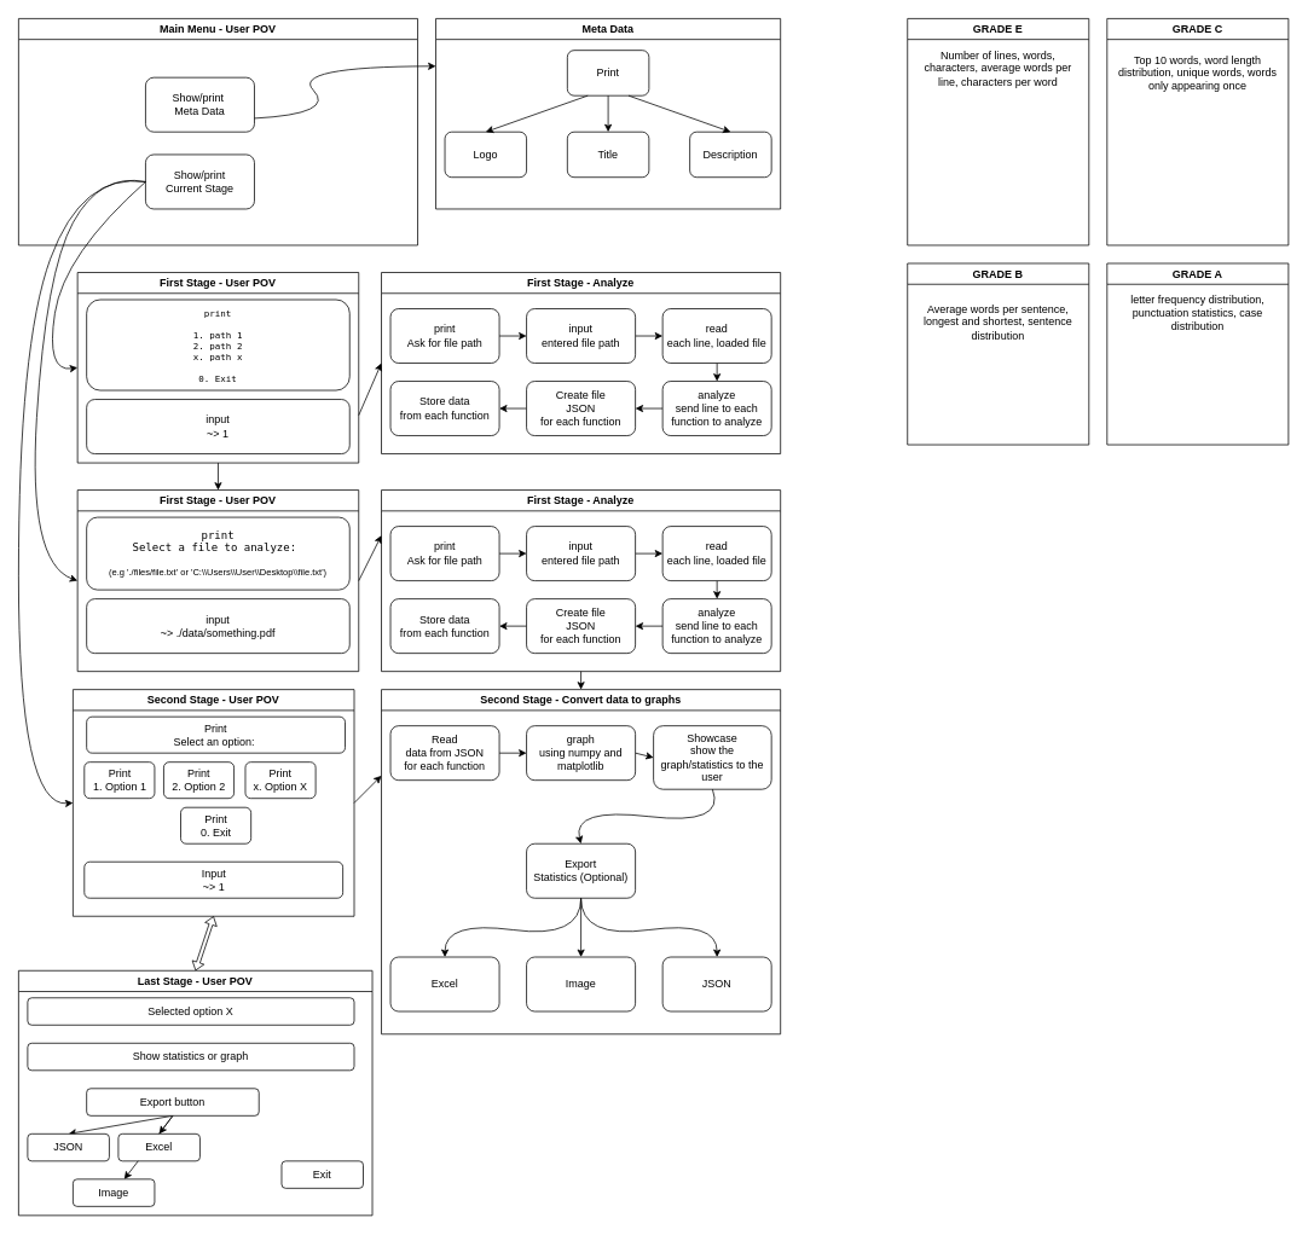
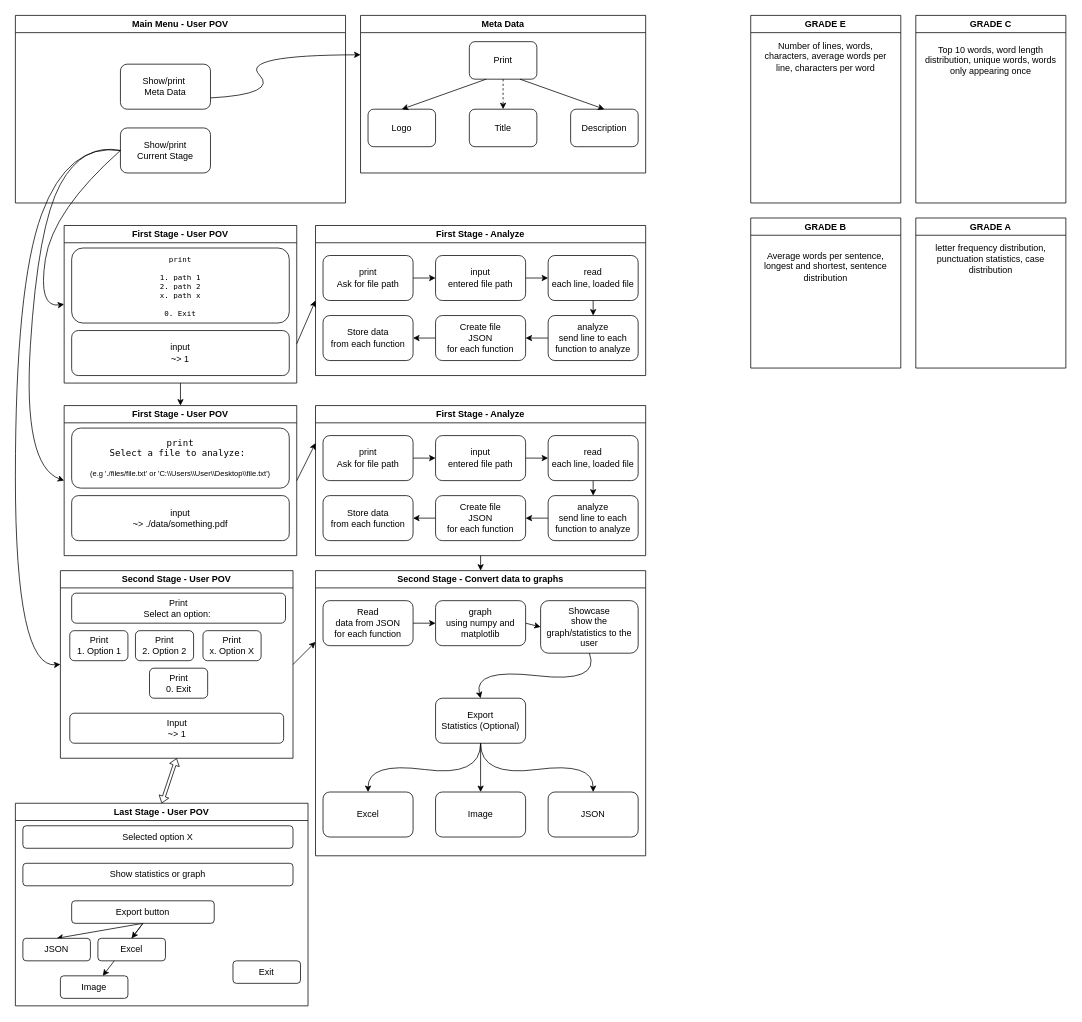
  <mxCell id="0" />
  <mxCell id="1" parent="0" />
  <mxCell id="2" value="Main Menu - User POV" style="swimlane;whiteSpace=wrap;html=1;startSize=23;" parent="1" vertex="1"><mxGeometry x="20" y="20" width="440" height="250" as="geometry" /></mxCell>
  <mxCell id="3" value="&lt;div&gt;Show/print&lt;/div&gt;Current Stage" style="rounded=1;whiteSpace=wrap;html=1;" parent="2" vertex="1"><mxGeometry x="140" y="150" width="120" height="60" as="geometry" /></mxCell>
  <mxCell id="4" value="Show/print&lt;span style=&quot;color: rgb(63, 63, 63); background-color: transparent;&quot;&gt;&amp;nbsp;&lt;/span&gt;&lt;div&gt;&lt;div&gt;Meta Data&lt;/div&gt;&lt;/div&gt;" style="rounded=1;whiteSpace=wrap;html=1;" parent="2" vertex="1"><mxGeometry x="140" y="65" width="120" height="60" as="geometry" /></mxCell>
  <mxCell id="5" value="Meta Data" style="swimlane;whiteSpace=wrap;html=1;" parent="1" vertex="1"><mxGeometry x="480" y="20" width="380" height="210" as="geometry" /></mxCell>
  <mxCell id="6" value="Print" style="rounded=1;whiteSpace=wrap;html=1;" parent="5" vertex="1"><mxGeometry x="145" y="35" width="90" height="50" as="geometry" /></mxCell>
  <mxCell id="7" value="Title" style="rounded=1;whiteSpace=wrap;html=1;" parent="5" vertex="1"><mxGeometry x="145" y="125" width="90" height="50" as="geometry" /></mxCell>
  <mxCell id="8" value="Logo" style="rounded=1;whiteSpace=wrap;html=1;" parent="5" vertex="1"><mxGeometry x="10" y="125" width="90" height="50" as="geometry" /></mxCell>
  <mxCell id="9" value="Description" style="rounded=1;whiteSpace=wrap;html=1;" parent="5" vertex="1"><mxGeometry x="280" y="125" width="90" height="50" as="geometry" /></mxCell>
- <mxCell id="10" style="edgeStyle=none;html=1;exitX=0.5;exitY=1;exitDx=0;exitDy=0;entryX=0.5;entryY=0;entryDx=0;entryDy=0;" parent="5" source="6" target="7" edge="1"><mxGeometry relative="1" as="geometry" /></mxCell>
+ <mxCell id="10" style="edgeStyle=none;html=1;exitX=0.5;exitY=1;exitDx=0;exitDy=0;entryX=0.5;entryY=0;entryDx=0;entryDy=0;dashed=1;" parent="5" source="6" target="7" edge="1"><mxGeometry relative="1" as="geometry" /></mxCell>
  <mxCell id="11" style="edgeStyle=none;html=1;exitX=0.25;exitY=1;exitDx=0;exitDy=0;entryX=0.5;entryY=0;entryDx=0;entryDy=0;" parent="5" source="6" target="8" edge="1"><mxGeometry relative="1" as="geometry" /></mxCell>
  <mxCell id="12" style="edgeStyle=none;html=1;exitX=0.75;exitY=1;exitDx=0;exitDy=0;entryX=0.5;entryY=0;entryDx=0;entryDy=0;" parent="5" source="6" target="9" edge="1"><mxGeometry relative="1" as="geometry" /></mxCell>
  <mxCell id="13" style="edgeStyle=none;html=1;exitX=0.5;exitY=1;exitDx=0;exitDy=0;entryX=0.5;entryY=0;entryDx=0;entryDy=0;" parent="1" source="14" target="26" edge="1"><mxGeometry relative="1" as="geometry" /></mxCell>
  <mxCell id="14" value="First Stage - Analyze" style="swimlane;whiteSpace=wrap;html=1;" parent="1" vertex="1"><mxGeometry x="420" y="540" width="440" height="200" as="geometry" /></mxCell>
  <mxCell id="15" style="edgeStyle=none;html=1;exitX=1;exitY=0.5;exitDx=0;exitDy=0;entryX=0;entryY=0.5;entryDx=0;entryDy=0;" parent="14" source="16" target="18" edge="1"><mxGeometry relative="1" as="geometry" /></mxCell>
  <mxCell id="16" value="print&lt;div&gt;Ask for file path&lt;/div&gt;" style="rounded=1;whiteSpace=wrap;html=1;" parent="14" vertex="1"><mxGeometry x="10" y="40" width="120" height="60" as="geometry" /></mxCell>
  <mxCell id="17" style="edgeStyle=none;html=1;exitX=1;exitY=0.5;exitDx=0;exitDy=0;entryX=0;entryY=0.5;entryDx=0;entryDy=0;" parent="14" source="18" target="20" edge="1"><mxGeometry relative="1" as="geometry" /></mxCell>
  <mxCell id="18" value="input&lt;br&gt;&lt;div&gt;entered file path&lt;/div&gt;" style="rounded=1;whiteSpace=wrap;html=1;" parent="14" vertex="1"><mxGeometry x="160" y="40" width="120" height="60" as="geometry" /></mxCell>
  <mxCell id="19" style="edgeStyle=none;html=1;exitX=0.5;exitY=1;exitDx=0;exitDy=0;entryX=0.5;entryY=0;entryDx=0;entryDy=0;" parent="14" source="20" target="22" edge="1"><mxGeometry relative="1" as="geometry"><mxPoint x="460" y="70" as="targetPoint" /></mxGeometry></mxCell>
  <mxCell id="20" value="read&lt;br&gt;&lt;div&gt;each line, loaded file&lt;/div&gt;" style="rounded=1;whiteSpace=wrap;html=1;" parent="14" vertex="1"><mxGeometry x="310" y="40" width="120" height="60" as="geometry" /></mxCell>
  <mxCell id="21" style="edgeStyle=none;html=1;exitX=0;exitY=0.5;exitDx=0;exitDy=0;entryX=1;entryY=0.5;entryDx=0;entryDy=0;" parent="14" source="22" target="24" edge="1"><mxGeometry relative="1" as="geometry" /></mxCell>
  <mxCell id="22" value="analyze&lt;div&gt;send line to each function to analyze&lt;/div&gt;" style="rounded=1;whiteSpace=wrap;html=1;" parent="14" vertex="1"><mxGeometry x="310" y="120" width="120" height="60" as="geometry" /></mxCell>
  <mxCell id="23" style="edgeStyle=none;html=1;exitX=0;exitY=0.5;exitDx=0;exitDy=0;entryX=1;entryY=0.5;entryDx=0;entryDy=0;" parent="14" source="24" target="25" edge="1"><mxGeometry relative="1" as="geometry" /></mxCell>
  <mxCell id="24" value="Create file&lt;div&gt;JSON&lt;/div&gt;&lt;div&gt;for each function&lt;/div&gt;" style="rounded=1;whiteSpace=wrap;html=1;" parent="14" vertex="1"><mxGeometry x="160" y="120" width="120" height="60" as="geometry" /></mxCell>
  <mxCell id="25" value="Store data&lt;div&gt;from each function&lt;/div&gt;" style="rounded=1;whiteSpace=wrap;html=1;" parent="14" vertex="1"><mxGeometry x="10" y="120" width="120" height="60" as="geometry" /></mxCell>
  <mxCell id="26" value="Second Stage - Convert data to graphs" style="swimlane;whiteSpace=wrap;html=1;" parent="1" vertex="1"><mxGeometry x="420" y="760" width="440" height="380" as="geometry" /></mxCell>
  <mxCell id="27" style="edgeStyle=none;html=1;exitX=1;exitY=0.5;exitDx=0;exitDy=0;entryX=0;entryY=0.5;entryDx=0;entryDy=0;" parent="26" source="28" target="30" edge="1"><mxGeometry relative="1" as="geometry" /></mxCell>
  <mxCell id="28" value="Read&lt;div&gt;data from JSON&lt;/div&gt;&lt;div&gt;for each function&lt;/div&gt;" style="rounded=1;whiteSpace=wrap;html=1;" parent="26" vertex="1"><mxGeometry x="10" y="40" width="120" height="60" as="geometry" /></mxCell>
  <mxCell id="29" style="edgeStyle=none;html=1;exitX=1;exitY=0.5;exitDx=0;exitDy=0;entryX=0;entryY=0.5;entryDx=0;entryDy=0;" parent="26" source="30" target="38" edge="1"><mxGeometry relative="1" as="geometry" /></mxCell>
  <mxCell id="30" value="graph&lt;div&gt;using numpy and matplotlib&lt;/div&gt;" style="rounded=1;whiteSpace=wrap;html=1;" parent="26" vertex="1"><mxGeometry x="160" y="40" width="120" height="60" as="geometry" /></mxCell>
  <mxCell id="31" style="edgeStyle=none;html=1;exitX=0.5;exitY=1;exitDx=0;exitDy=0;entryX=0.5;entryY=0;entryDx=0;entryDy=0;" parent="26" source="32" target="34" edge="1"><mxGeometry relative="1" as="geometry" /></mxCell>
  <mxCell id="32" value="Export&lt;div&gt;Statistics (Optional)&lt;/div&gt;" style="rounded=1;whiteSpace=wrap;html=1;" parent="26" vertex="1"><mxGeometry x="160" y="170" width="120" height="60" as="geometry" /></mxCell>
  <mxCell id="33" value="JSON" style="rounded=1;whiteSpace=wrap;html=1;" parent="26" vertex="1"><mxGeometry x="310" y="295" width="120" height="60" as="geometry" /></mxCell>
  <mxCell id="34" value="Image" style="rounded=1;whiteSpace=wrap;html=1;" parent="26" vertex="1"><mxGeometry x="160" y="295" width="120" height="60" as="geometry" /></mxCell>
  <mxCell id="35" value="Excel" style="rounded=1;whiteSpace=wrap;html=1;" parent="26" vertex="1"><mxGeometry x="10" y="295" width="120" height="60" as="geometry" /></mxCell>
  <mxCell id="36" value="" style="curved=1;endArrow=classic;html=1;exitX=0.5;exitY=1;exitDx=0;exitDy=0;entryX=0.5;entryY=0;entryDx=0;entryDy=0;" parent="26" source="32" target="35" edge="1"><mxGeometry width="50" height="50" relative="1" as="geometry"><mxPoint x="50" y="275" as="sourcePoint" /><mxPoint x="100" y="225" as="targetPoint" /><Array as="points"><mxPoint x="220" y="275" /><mxPoint x="70" y="255" /></Array></mxGeometry></mxCell>
  <mxCell id="37" value="" style="curved=1;endArrow=classic;html=1;exitX=0.5;exitY=1;exitDx=0;exitDy=0;entryX=0.5;entryY=0;entryDx=0;entryDy=0;" parent="26" source="32" target="33" edge="1"><mxGeometry width="50" height="50" relative="1" as="geometry"><mxPoint x="230" y="240" as="sourcePoint" /><mxPoint x="80" y="305" as="targetPoint" /><Array as="points"><mxPoint x="220" y="275" /><mxPoint x="370" y="255" /></Array></mxGeometry></mxCell>
  <mxCell id="38" value="Showcase&lt;div&gt;show the graph/statistics to the user&lt;/div&gt;" style="rounded=1;whiteSpace=wrap;html=1;" parent="26" vertex="1"><mxGeometry x="300" y="40" width="130" height="70" as="geometry" /></mxCell>
  <mxCell id="39" value="" style="curved=1;endArrow=classic;html=1;exitX=0.5;exitY=1;exitDx=0;exitDy=0;entryX=0.5;entryY=0;entryDx=0;entryDy=0;" parent="26" source="38" target="32" edge="1"><mxGeometry width="50" height="50" relative="1" as="geometry"><mxPoint x="365" y="50" as="sourcePoint" /><mxPoint x="260" y="90" as="targetPoint" /><Array as="points"><mxPoint x="380" y="150" /><mxPoint x="210" y="130" /></Array></mxGeometry></mxCell>
  <mxCell id="40" value="" style="curved=1;endArrow=classic;html=1;exitX=1;exitY=0.75;exitDx=0;exitDy=0;entryX=0;entryY=0.25;entryDx=0;entryDy=0;" parent="1" source="4" target="5" edge="1"><mxGeometry width="50" height="50" relative="1" as="geometry"><mxPoint x="320" y="140" as="sourcePoint" /><mxPoint x="370" y="90" as="targetPoint" /><Array as="points"><mxPoint x="370" y="125" /><mxPoint x="320" y="73" /></Array></mxGeometry></mxCell>
  <mxCell id="41" style="edgeStyle=none;html=1;exitX=1;exitY=0.5;exitDx=0;exitDy=0;entryX=0;entryY=0.25;entryDx=0;entryDy=0;" parent="1" source="42" target="14" edge="1"><mxGeometry relative="1" as="geometry" /></mxCell>
  <mxCell id="42" value="First Stage - User POV" style="swimlane;whiteSpace=wrap;html=1;" parent="1" vertex="1"><mxGeometry x="85" y="540" width="310" height="200" as="geometry" /></mxCell>
  <mxCell id="43" value="&lt;pre&gt;print&lt;br/&gt;Select a file to analyze: &lt;/pre&gt;&lt;pre&gt;&lt;p data-pm-slice=&quot;0 0 []&quot;&gt;&lt;span style=&quot;background-color: transparent; font-family: Helvetica; white-space: normal; font-size: 10px;&quot;&gt;(e.g './files/file.txt' or 'C:\\Users\\User\\Desktop\\file.txt')&lt;/span&gt;&lt;/p&gt;&lt;/pre&gt;" style="rounded=1;whiteSpace=wrap;html=1;" parent="42" vertex="1"><mxGeometry x="10" y="30" width="290" height="80" as="geometry" /></mxCell>
  <mxCell id="44" value="&lt;div&gt;input&lt;/div&gt;&lt;div&gt;~&amp;gt; ./data/something.pdf&lt;/div&gt;" style="rounded=1;whiteSpace=wrap;html=1;" parent="42" vertex="1"><mxGeometry x="10" y="120" width="290" height="60" as="geometry" /></mxCell>
  <mxCell id="45" style="edgeStyle=none;html=1;exitX=1;exitY=0.5;exitDx=0;exitDy=0;entryX=0;entryY=0.25;entryDx=0;entryDy=0;" parent="1" source="46" target="26" edge="1"><mxGeometry relative="1" as="geometry" /></mxCell>
  <mxCell id="46" value="Second Stage - User POV" style="swimlane;whiteSpace=wrap;html=1;" parent="1" vertex="1"><mxGeometry x="80" y="760" width="310" height="250" as="geometry" /></mxCell>
  <mxCell id="47" value="Print&lt;div&gt;Select an option:&amp;nbsp;&lt;/div&gt;" style="rounded=1;whiteSpace=wrap;html=1;" parent="46" vertex="1"><mxGeometry x="15" y="30" width="285" height="40" as="geometry" /></mxCell>
  <mxCell id="48" value="Print&lt;div&gt;1. Option 1&lt;/div&gt;" style="rounded=1;whiteSpace=wrap;html=1;" parent="46" vertex="1"><mxGeometry x="12.5" y="80" width="77.5" height="40" as="geometry" /></mxCell>
  <mxCell id="49" value="Print&lt;div&gt;2. Option 2&lt;/div&gt;" style="rounded=1;whiteSpace=wrap;html=1;" parent="46" vertex="1"><mxGeometry x="100" y="80" width="77.5" height="40" as="geometry" /></mxCell>
  <mxCell id="50" value="Print&lt;div&gt;x. Option X&lt;/div&gt;" style="rounded=1;whiteSpace=wrap;html=1;" parent="46" vertex="1"><mxGeometry x="190" y="80" width="77.5" height="40" as="geometry" /></mxCell>
  <mxCell id="51" value="Print&lt;div&gt;0. Exit&lt;/div&gt;" style="rounded=1;whiteSpace=wrap;html=1;" parent="46" vertex="1"><mxGeometry x="118.75" y="130" width="77.5" height="40" as="geometry" /></mxCell>
  <mxCell id="52" value="Input&lt;div&gt;~&amp;gt; 1&lt;/div&gt;" style="rounded=1;whiteSpace=wrap;html=1;" parent="46" vertex="1"><mxGeometry x="12.5" y="190" width="285" height="40" as="geometry" /></mxCell>
  <mxCell id="53" value="" style="curved=1;endArrow=classic;html=1;entryX=0;entryY=0.5;entryDx=0;entryDy=0;exitX=0;exitY=0.5;exitDx=0;exitDy=0;" parent="1" source="3" target="42" edge="1"><mxGeometry width="50" height="50" relative="1" as="geometry"><mxPoint x="230" y="280" as="sourcePoint" /><mxPoint x="120" y="220" as="targetPoint" /><Array as="points"><mxPoint x="110" y="190" /><mxPoint x="50" y="300" /><mxPoint x="30" y="620" /></Array></mxGeometry></mxCell>
  <mxCell id="54" value="" style="curved=1;endArrow=classic;html=1;exitX=0;exitY=0.5;exitDx=0;exitDy=0;entryX=0;entryY=0.5;entryDx=0;entryDy=0;" parent="1" source="3" target="46" edge="1"><mxGeometry width="50" height="50" relative="1" as="geometry"><mxPoint x="70" y="220" as="sourcePoint" /><mxPoint x="120" y="170" as="targetPoint" /><Array as="points"><mxPoint x="90" y="190" /><mxPoint x="20" y="380" /><mxPoint x="20" y="890" /></Array></mxGeometry></mxCell>
  <mxCell id="55" value="Last Stage - User POV" style="swimlane;whiteSpace=wrap;html=1;" parent="1" vertex="1"><mxGeometry x="20" y="1070" width="390" height="270" as="geometry" /></mxCell>
  <mxCell id="56" value="Selected option X" style="rounded=1;whiteSpace=wrap;html=1;" parent="55" vertex="1"><mxGeometry x="10" y="30" width="360" height="30" as="geometry" /></mxCell>
  <mxCell id="57" value="Show statistics or graph" style="rounded=1;whiteSpace=wrap;html=1;" parent="55" vertex="1"><mxGeometry x="10" y="80" width="360" height="30" as="geometry" /></mxCell>
  <mxCell id="58" style="edgeStyle=none;html=1;exitX=0.5;exitY=1;exitDx=0;exitDy=0;entryX=0.5;entryY=0;entryDx=0;entryDy=0;" parent="55" source="61" target="62" edge="1"><mxGeometry relative="1" as="geometry" /></mxCell>
  <mxCell id="59" style="edgeStyle=none;html=1;exitX=0.5;exitY=1;exitDx=0;exitDy=0;entryX=0.5;entryY=0;entryDx=0;entryDy=0;" parent="55" source="61" target="63" edge="1"><mxGeometry relative="1" as="geometry" /></mxCell>
  <mxCell id="60" style="edgeStyle=none;html=1;exitX=0.5;exitY=1;exitDx=0;exitDy=0;" parent="55" source="61" target="65" edge="1"><mxGeometry relative="1" as="geometry" /></mxCell>
  <mxCell id="61" value="Export button" style="rounded=1;whiteSpace=wrap;html=1;" parent="55" vertex="1"><mxGeometry x="75" y="130" width="190" height="30" as="geometry" /></mxCell>
  <mxCell id="62" value="JSON" style="rounded=1;whiteSpace=wrap;html=1;" parent="55" vertex="1"><mxGeometry x="10" y="180" width="90" height="30" as="geometry" /></mxCell>
  <mxCell id="63" value="Excel" style="rounded=1;whiteSpace=wrap;html=1;" parent="55" vertex="1"><mxGeometry x="110" y="180" width="90" height="30" as="geometry" /></mxCell>
  <mxCell id="64" value="Exit" style="rounded=1;whiteSpace=wrap;html=1;" parent="55" vertex="1"><mxGeometry x="290" y="210" width="90" height="30" as="geometry" /></mxCell>
  <mxCell id="65" value="Image" style="rounded=1;whiteSpace=wrap;html=1;" parent="55" vertex="1"><mxGeometry x="60" y="230" width="90" height="30" as="geometry" /></mxCell>
  <mxCell id="66" value="" style="shape=flexArrow;endArrow=classic;startArrow=classic;html=1;entryX=0.5;entryY=1;entryDx=0;entryDy=0;exitX=0.5;exitY=0;exitDx=0;exitDy=0;endWidth=8.548;endSize=2.67;width=4;startSize=2.67;startWidth=8.548;" parent="1" source="55" target="46" edge="1"><mxGeometry width="100" height="100" relative="1" as="geometry"><mxPoint x="190" y="1190" as="sourcePoint" /><mxPoint x="290" y="1090" as="targetPoint" /><Array as="points"><mxPoint x="235" y="1010" /></Array></mxGeometry></mxCell>
  <mxCell id="67" value="GRADE E" style="swimlane;" vertex="1" parent="1"><mxGeometry x="1000" y="20" width="200" height="250" as="geometry" /></mxCell>
  <mxCell id="68" value="Number of lines, words, characters, average words per line, characters per word" style="text;html=1;align=center;verticalAlign=middle;whiteSpace=wrap;rounded=0;" vertex="1" parent="67"><mxGeometry x="10" y="30" width="180" height="50" as="geometry" /></mxCell>
  <mxCell id="69" value="GRADE C" style="swimlane;startSize=23;" vertex="1" parent="1"><mxGeometry x="1220" y="20" width="200" height="250" as="geometry" /></mxCell>
  <mxCell id="70" value="Top 10 words, word length distribution, unique words, words only appearing once" style="text;html=1;align=center;verticalAlign=middle;whiteSpace=wrap;rounded=0;" vertex="1" parent="69"><mxGeometry x="10" y="35" width="180" height="50" as="geometry" /></mxCell>
  <mxCell id="71" value="GRADE B" style="swimlane;" vertex="1" parent="1"><mxGeometry x="1000" y="290" width="200" height="200" as="geometry" /></mxCell>
  <mxCell id="72" value="Average words per sentence, longest and shortest, sentence distribution" style="text;html=1;align=center;verticalAlign=middle;whiteSpace=wrap;rounded=0;" vertex="1" parent="71"><mxGeometry x="10" y="40" width="180" height="50" as="geometry" /></mxCell>
  <mxCell id="73" value="GRADE A" style="swimlane;" vertex="1" parent="1"><mxGeometry x="1220" y="290" width="200" height="200" as="geometry" /></mxCell>
  <mxCell id="74" value="letter frequency distribution, punctuation statistics, case distribution" style="text;html=1;align=center;verticalAlign=middle;whiteSpace=wrap;rounded=0;" vertex="1" parent="73"><mxGeometry x="10" y="30" width="180" height="50" as="geometry" /></mxCell>
  <mxCell id="75" style="edgeStyle=none;html=1;exitX=1;exitY=0.75;exitDx=0;exitDy=0;entryX=0;entryY=0.5;entryDx=0;entryDy=0;" edge="1" parent="1" source="77" target="80"><mxGeometry relative="1" as="geometry"><mxPoint x="410" y="390" as="targetPoint" /></mxGeometry></mxCell>
  <mxCell id="76" style="edgeStyle=none;html=1;exitX=0.5;exitY=1;exitDx=0;exitDy=0;entryX=0.5;entryY=0;entryDx=0;entryDy=0;" edge="1" parent="1" source="77" target="42"><mxGeometry relative="1" as="geometry" /></mxCell>
  <mxCell id="77" value="First Stage - User POV" style="swimlane;whiteSpace=wrap;html=1;" vertex="1" parent="1"><mxGeometry x="85" y="300" width="310" height="210" as="geometry" /></mxCell>
  <mxCell id="78" value="&lt;pre style=&quot;line-height: 100%;&quot;&gt;&lt;font style=&quot;font-size: 10px; line-height: 100%;&quot;&gt;print&lt;/font&gt;&lt;/pre&gt;&lt;pre style=&quot;line-height: 100%;&quot;&gt;&lt;font style=&quot;font-size: 10px; line-height: 100%;&quot;&gt;1. path 1&lt;br&gt;2. path 2&lt;br&gt;x. path x&lt;br&gt;&lt;br&gt;0. Exit&lt;/font&gt;&lt;/pre&gt;" style="rounded=1;whiteSpace=wrap;html=1;" vertex="1" parent="77"><mxGeometry x="10" y="30" width="290" height="100" as="geometry" /></mxCell>
  <mxCell id="79" value="&lt;div&gt;input&lt;/div&gt;&lt;div&gt;~&amp;gt; 1&lt;/div&gt;" style="rounded=1;whiteSpace=wrap;html=1;" vertex="1" parent="77"><mxGeometry x="10" y="140" width="290" height="60" as="geometry" /></mxCell>
  <mxCell id="80" value="First Stage - Analyze" style="swimlane;whiteSpace=wrap;html=1;" vertex="1" parent="1"><mxGeometry x="420" y="300" width="440" height="200" as="geometry" /></mxCell>
  <mxCell id="81" style="edgeStyle=none;html=1;exitX=1;exitY=0.5;exitDx=0;exitDy=0;entryX=0;entryY=0.5;entryDx=0;entryDy=0;" edge="1" parent="80" source="82" target="84"><mxGeometry relative="1" as="geometry" /></mxCell>
  <mxCell id="82" value="print&lt;div&gt;Ask for file path&lt;/div&gt;" style="rounded=1;whiteSpace=wrap;html=1;" vertex="1" parent="80"><mxGeometry x="10" y="40" width="120" height="60" as="geometry" /></mxCell>
  <mxCell id="83" style="edgeStyle=none;html=1;exitX=1;exitY=0.5;exitDx=0;exitDy=0;entryX=0;entryY=0.5;entryDx=0;entryDy=0;" edge="1" parent="80" source="84" target="86"><mxGeometry relative="1" as="geometry" /></mxCell>
  <mxCell id="84" value="input&lt;br&gt;&lt;div&gt;entered file path&lt;/div&gt;" style="rounded=1;whiteSpace=wrap;html=1;" vertex="1" parent="80"><mxGeometry x="160" y="40" width="120" height="60" as="geometry" /></mxCell>
  <mxCell id="85" style="edgeStyle=none;html=1;exitX=0.5;exitY=1;exitDx=0;exitDy=0;entryX=0.5;entryY=0;entryDx=0;entryDy=0;" edge="1" parent="80" source="86" target="88"><mxGeometry relative="1" as="geometry"><mxPoint x="460" y="70" as="targetPoint" /></mxGeometry></mxCell>
  <mxCell id="86" value="read&lt;br&gt;&lt;div&gt;each line, loaded file&lt;/div&gt;" style="rounded=1;whiteSpace=wrap;html=1;" vertex="1" parent="80"><mxGeometry x="310" y="40" width="120" height="60" as="geometry" /></mxCell>
  <mxCell id="87" style="edgeStyle=none;html=1;exitX=0;exitY=0.5;exitDx=0;exitDy=0;entryX=1;entryY=0.5;entryDx=0;entryDy=0;" edge="1" parent="80" source="88" target="90"><mxGeometry relative="1" as="geometry" /></mxCell>
  <mxCell id="88" value="analyze&lt;div&gt;send line to each function to analyze&lt;/div&gt;" style="rounded=1;whiteSpace=wrap;html=1;" vertex="1" parent="80"><mxGeometry x="310" y="120" width="120" height="60" as="geometry" /></mxCell>
  <mxCell id="89" style="edgeStyle=none;html=1;exitX=0;exitY=0.5;exitDx=0;exitDy=0;entryX=1;entryY=0.5;entryDx=0;entryDy=0;" edge="1" parent="80" source="90" target="91"><mxGeometry relative="1" as="geometry" /></mxCell>
  <mxCell id="90" value="Create file&lt;div&gt;JSON&lt;/div&gt;&lt;div&gt;for each function&lt;/div&gt;" style="rounded=1;whiteSpace=wrap;html=1;" vertex="1" parent="80"><mxGeometry x="160" y="120" width="120" height="60" as="geometry" /></mxCell>
  <mxCell id="91" value="Store data&lt;div&gt;from each function&lt;/div&gt;" style="rounded=1;whiteSpace=wrap;html=1;" vertex="1" parent="80"><mxGeometry x="10" y="120" width="120" height="60" as="geometry" /></mxCell>
  <mxCell id="92" value="" style="curved=1;endArrow=classic;html=1;entryX=0;entryY=0.5;entryDx=0;entryDy=0;exitX=0;exitY=0.5;exitDx=0;exitDy=0;" edge="1" parent="1" source="3" target="77"><mxGeometry width="50" height="50" relative="1" as="geometry"><mxPoint x="410" y="530" as="sourcePoint" /><mxPoint x="460" y="480" as="targetPoint" /><Array as="points"><mxPoint x="70" y="280" /><mxPoint x="50" y="410" /></Array></mxGeometry></mxCell>
